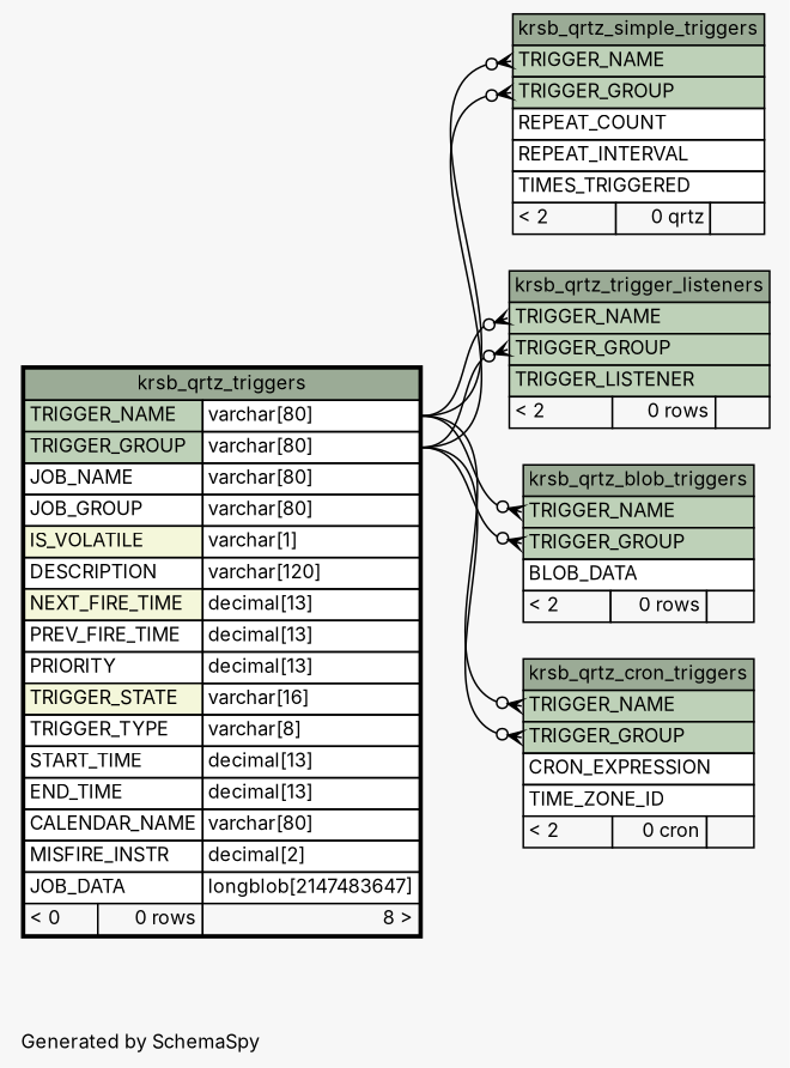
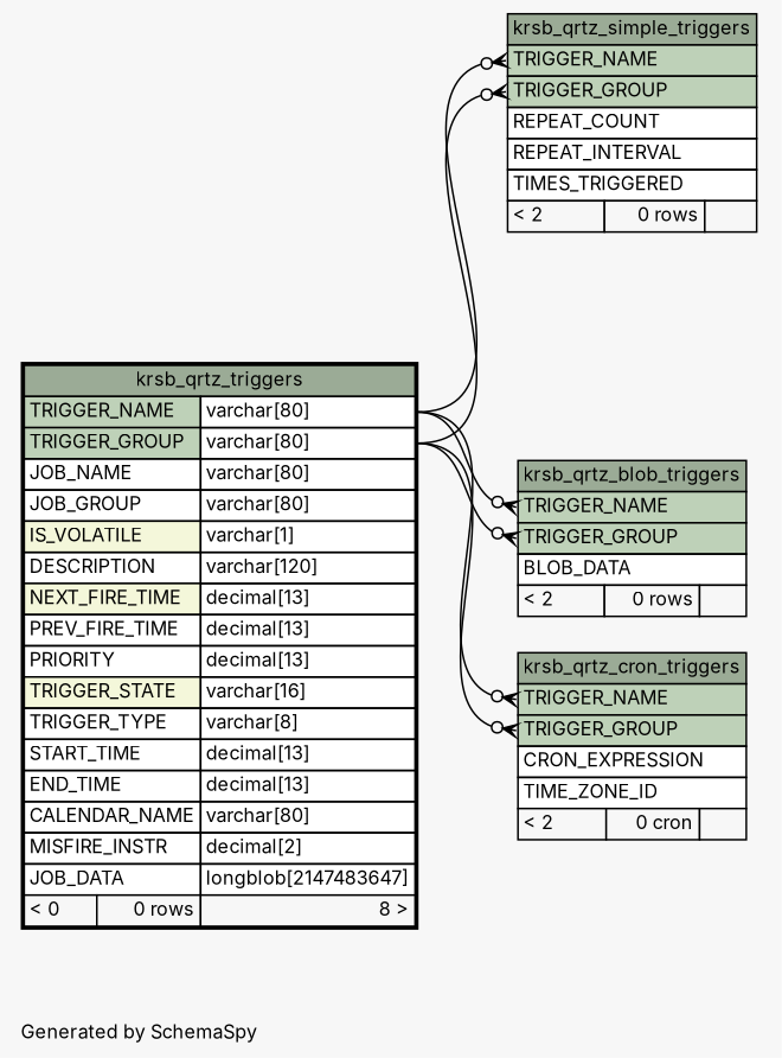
  digraph {
    bgcolor="#f7f7f7"
    fontname=Inter
    fontsize=11
    label="\nGenerated by SchemaSpy"
    labeljust=l
    nodesep=0.18
    rankdir=RL
    ranksep=0.46
    node [fontname=Inter fontsize=11 shape=plaintext]
    edge [arrowhead=none arrowsize=0.8 arrowtail=crowodot dir=back fontname=Inter headport="TRIGGER_GROUP.type:e" tailport="TRIGGER_GROUP:w"]
    n1 [label=<     <TABLE BORDER="0" CELLBORDER="1" CELLSPACING="0" BGCOLOR="#ffffff">       <TR><TD COLSPAN="3" BGCOLOR="#9bab96" ALIGN="CENTER">krsb_qrtz_blob_triggers</TD></TR>       <TR><TD PORT="TRIGGER_NAME" COLSPAN="3" BGCOLOR="#bed1b8" ALIGN="LEFT">TRIGGER_NAME</TD></TR>       <TR><TD PORT="TRIGGER_GROUP" COLSPAN="3" BGCOLOR="#bed1b8" ALIGN="LEFT">TRIGGER_GROUP</TD></TR>       <TR><TD PORT="BLOB_DATA" COLSPAN="3" ALIGN="LEFT">BLOB_DATA</TD></TR>       <TR><TD ALIGN="LEFT" BGCOLOR="#f7f7f7">&lt; 2</TD><TD ALIGN="RIGHT" BGCOLOR="#f7f7f7">0 rows</TD><TD ALIGN="RIGHT" BGCOLOR="#f7f7f7">  </TD></TR>     </TABLE>>]
    n2 [label=<     <TABLE BORDER="2" CELLBORDER="1" CELLSPACING="0" BGCOLOR="#ffffff">       <TR><TD COLSPAN="3" BGCOLOR="#9bab96" ALIGN="CENTER">krsb_qrtz_triggers</TD></TR>       <TR><TD PORT="TRIGGER_NAME" COLSPAN="2" BGCOLOR="#bed1b8" ALIGN="LEFT">TRIGGER_NAME</TD><TD PORT="TRIGGER_NAME.type" ALIGN="LEFT">varchar[80]</TD></TR>       <TR><TD PORT="TRIGGER_GROUP" COLSPAN="2" BGCOLOR="#bed1b8" ALIGN="LEFT">TRIGGER_GROUP</TD><TD PORT="TRIGGER_GROUP.type" ALIGN="LEFT">varchar[80]</TD></TR>       <TR><TD PORT="JOB_NAME" COLSPAN="2" ALIGN="LEFT">JOB_NAME</TD><TD PORT="JOB_NAME.type" ALIGN="LEFT">varchar[80]</TD></TR>       <TR><TD PORT="JOB_GROUP" COLSPAN="2" ALIGN="LEFT">JOB_GROUP</TD><TD PORT="JOB_GROUP.type" ALIGN="LEFT">varchar[80]</TD></TR>       <TR><TD PORT="IS_VOLATILE" COLSPAN="2" BGCOLOR="#f4f7da" ALIGN="LEFT">IS_VOLATILE</TD><TD PORT="IS_VOLATILE.type" ALIGN="LEFT">varchar[1]</TD></TR>       <TR><TD PORT="DESCRIPTION" COLSPAN="2" ALIGN="LEFT">DESCRIPTION</TD><TD PORT="DESCRIPTION.type" ALIGN="LEFT">varchar[120]</TD></TR>       <TR><TD PORT="NEXT_FIRE_TIME" COLSPAN="2" BGCOLOR="#f4f7da" ALIGN="LEFT">NEXT_FIRE_TIME</TD><TD PORT="NEXT_FIRE_TIME.type" ALIGN="LEFT">decimal[13]</TD></TR>       <TR><TD PORT="PREV_FIRE_TIME" COLSPAN="2" ALIGN="LEFT">PREV_FIRE_TIME</TD><TD PORT="PREV_FIRE_TIME.type" ALIGN="LEFT">decimal[13]</TD></TR>       <TR><TD PORT="PRIORITY" COLSPAN="2" ALIGN="LEFT">PRIORITY</TD><TD PORT="PRIORITY.type" ALIGN="LEFT">decimal[13]</TD></TR>       <TR><TD PORT="TRIGGER_STATE" COLSPAN="2" BGCOLOR="#f4f7da" ALIGN="LEFT">TRIGGER_STATE</TD><TD PORT="TRIGGER_STATE.type" ALIGN="LEFT">varchar[16]</TD></TR>       <TR><TD PORT="TRIGGER_TYPE" COLSPAN="2" ALIGN="LEFT">TRIGGER_TYPE</TD><TD PORT="TRIGGER_TYPE.type" ALIGN="LEFT">varchar[8]</TD></TR>       <TR><TD PORT="START_TIME" COLSPAN="2" ALIGN="LEFT">START_TIME</TD><TD PORT="START_TIME.type" ALIGN="LEFT">decimal[13]</TD></TR>       <TR><TD PORT="END_TIME" COLSPAN="2" ALIGN="LEFT">END_TIME</TD><TD PORT="END_TIME.type" ALIGN="LEFT">decimal[13]</TD></TR>       <TR><TD PORT="CALENDAR_NAME" COLSPAN="2" ALIGN="LEFT">CALENDAR_NAME</TD><TD PORT="CALENDAR_NAME.type" ALIGN="LEFT">varchar[80]</TD></TR>       <TR><TD PORT="MISFIRE_INSTR" COLSPAN="2" ALIGN="LEFT">MISFIRE_INSTR</TD><TD PORT="MISFIRE_INSTR.type" ALIGN="LEFT">decimal[2]</TD></TR>       <TR><TD PORT="JOB_DATA" COLSPAN="2" ALIGN="LEFT">JOB_DATA</TD><TD PORT="JOB_DATA.type" ALIGN="LEFT">longblob[2147483647]</TD></TR>       <TR><TD ALIGN="LEFT" BGCOLOR="#f7f7f7">&lt; 0</TD><TD ALIGN="RIGHT" BGCOLOR="#f7f7f7">0 rows</TD><TD ALIGN="RIGHT" BGCOLOR="#f7f7f7">8 &gt;</TD></TR>     </TABLE>>]
    n3 [label=<     <TABLE BORDER="0" CELLBORDER="1" CELLSPACING="0" BGCOLOR="#ffffff">       <TR><TD COLSPAN="3" BGCOLOR="#9bab96" ALIGN="CENTER">krsb_qrtz_cron_triggers</TD></TR>       <TR><TD PORT="TRIGGER_NAME" COLSPAN="3" BGCOLOR="#bed1b8" ALIGN="LEFT">TRIGGER_NAME</TD></TR>       <TR><TD PORT="TRIGGER_GROUP" COLSPAN="3" BGCOLOR="#bed1b8" ALIGN="LEFT">TRIGGER_GROUP</TD></TR>       <TR><TD PORT="CRON_EXPRESSION" COLSPAN="3" ALIGN="LEFT">CRON_EXPRESSION</TD></TR>       <TR><TD PORT="TIME_ZONE_ID" COLSPAN="3" ALIGN="LEFT">TIME_ZONE_ID</TD></TR>       <TR><TD ALIGN="LEFT" BGCOLOR="#f7f7f7">&lt; 2</TD><TD ALIGN="RIGHT" BGCOLOR="#f7f7f7">0 cron</TD><TD ALIGN="RIGHT" BGCOLOR="#f7f7f7">  </TD></TR>     </TABLE>>]
-   n4 [label=<     <TABLE BORDER="0" CELLBORDER="1" CELLSPACING="0" BGCOLOR="#ffffff">       <TR><TD COLSPAN="3" BGCOLOR="#9bab96" ALIGN="CENTER">krsb_qrtz_simple_triggers</TD></TR>       <TR><TD PORT="TRIGGER_NAME" COLSPAN="3" BGCOLOR="#bed1b8" ALIGN="LEFT">TRIGGER_NAME</TD></TR>       <TR><TD PORT="TRIGGER_GROUP" COLSPAN="3" BGCOLOR="#bed1b8" ALIGN="LEFT">TRIGGER_GROUP</TD></TR>       <TR><TD PORT="REPEAT_COUNT" COLSPAN="3" ALIGN="LEFT">REPEAT_COUNT</TD></TR>       <TR><TD PORT="REPEAT_INTERVAL" COLSPAN="3" ALIGN="LEFT">REPEAT_INTERVAL</TD></TR>       <TR><TD PORT="TIMES_TRIGGERED" COLSPAN="3" ALIGN="LEFT">TIMES_TRIGGERED</TD></TR>       <TR><TD ALIGN="LEFT" BGCOLOR="#f7f7f7">&lt; 2</TD><TD ALIGN="RIGHT" BGCOLOR="#f7f7f7">0 qrtz</TD><TD ALIGN="RIGHT" BGCOLOR="#f7f7f7">  </TD></TR>     </TABLE>>]
-   n5 [label=<     <TABLE BORDER="0" CELLBORDER="1" CELLSPACING="0" BGCOLOR="#ffffff">       <TR><TD COLSPAN="3" BGCOLOR="#9bab96" ALIGN="CENTER">krsb_qrtz_trigger_listeners</TD></TR>       <TR><TD PORT="TRIGGER_NAME" COLSPAN="3" BGCOLOR="#bed1b8" ALIGN="LEFT">TRIGGER_NAME</TD></TR>       <TR><TD PORT="TRIGGER_GROUP" COLSPAN="3" BGCOLOR="#bed1b8" ALIGN="LEFT">TRIGGER_GROUP</TD></TR>       <TR><TD PORT="TRIGGER_LISTENER" COLSPAN="3" BGCOLOR="#bed1b8" ALIGN="LEFT">TRIGGER_LISTENER</TD></TR>       <TR><TD ALIGN="LEFT" BGCOLOR="#f7f7f7">&lt; 2</TD><TD ALIGN="RIGHT" BGCOLOR="#f7f7f7">0 rows</TD><TD ALIGN="RIGHT" BGCOLOR="#f7f7f7">  </TD></TR>     </TABLE>>]
+   n4 [label=<     <TABLE BORDER="0" CELLBORDER="1" CELLSPACING="0" BGCOLOR="#ffffff">       <TR><TD COLSPAN="3" BGCOLOR="#9bab96" ALIGN="CENTER">krsb_qrtz_simple_triggers</TD></TR>       <TR><TD PORT="TRIGGER_NAME" COLSPAN="3" BGCOLOR="#bed1b8" ALIGN="LEFT">TRIGGER_NAME</TD></TR>       <TR><TD PORT="TRIGGER_GROUP" COLSPAN="3" BGCOLOR="#bed1b8" ALIGN="LEFT">TRIGGER_GROUP</TD></TR>       <TR><TD PORT="REPEAT_COUNT" COLSPAN="3" ALIGN="LEFT">REPEAT_COUNT</TD></TR>       <TR><TD PORT="REPEAT_INTERVAL" COLSPAN="3" ALIGN="LEFT">REPEAT_INTERVAL</TD></TR>       <TR><TD PORT="TIMES_TRIGGERED" COLSPAN="3" ALIGN="LEFT">TIMES_TRIGGERED</TD></TR>       <TR><TD ALIGN="LEFT" BGCOLOR="#f7f7f7">&lt; 2</TD><TD ALIGN="RIGHT" BGCOLOR="#f7f7f7">0 rows</TD><TD ALIGN="RIGHT" BGCOLOR="#f7f7f7">  </TD></TR>     </TABLE>>]
    n1 -> n2
    n1 -> n2 [headport="TRIGGER_NAME.type:e" tailport="TRIGGER_NAME:w"]
    n3 -> n2
    n3 -> n2 [headport="TRIGGER_NAME.type:e" tailport="TRIGGER_NAME:w"]
    n4 -> n2
    n4 -> n2 [headport="TRIGGER_NAME.type:e" tailport="TRIGGER_NAME:w"]
-   n5 -> n2
-   n5 -> n2 [headport="TRIGGER_NAME.type:e" tailport="TRIGGER_NAME:w"]
  }
